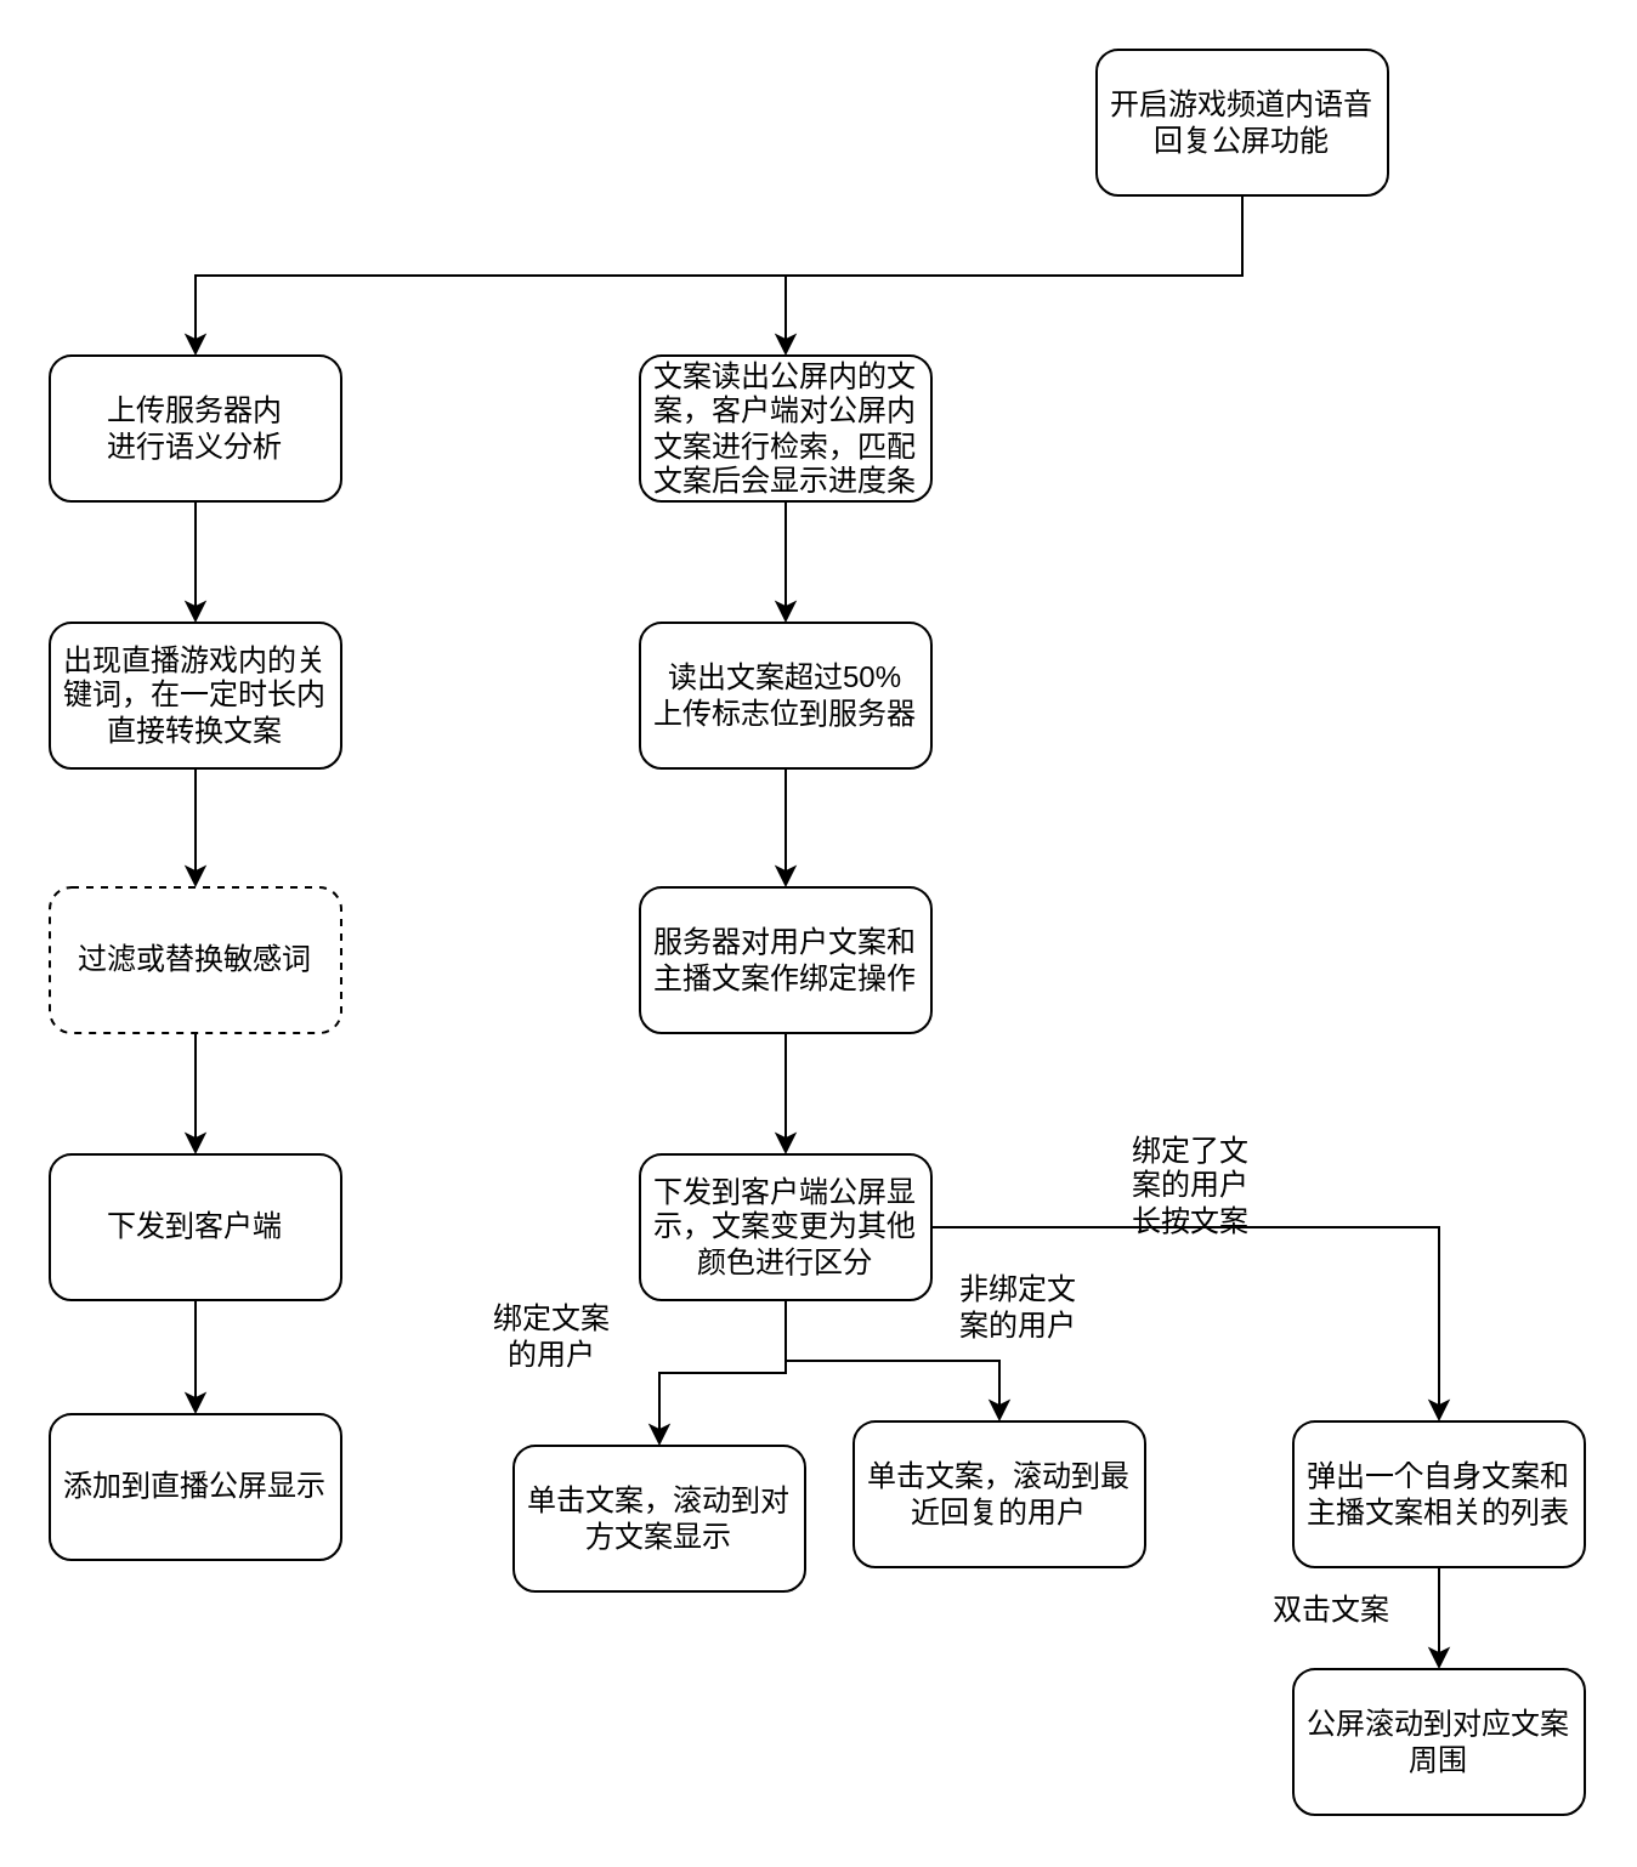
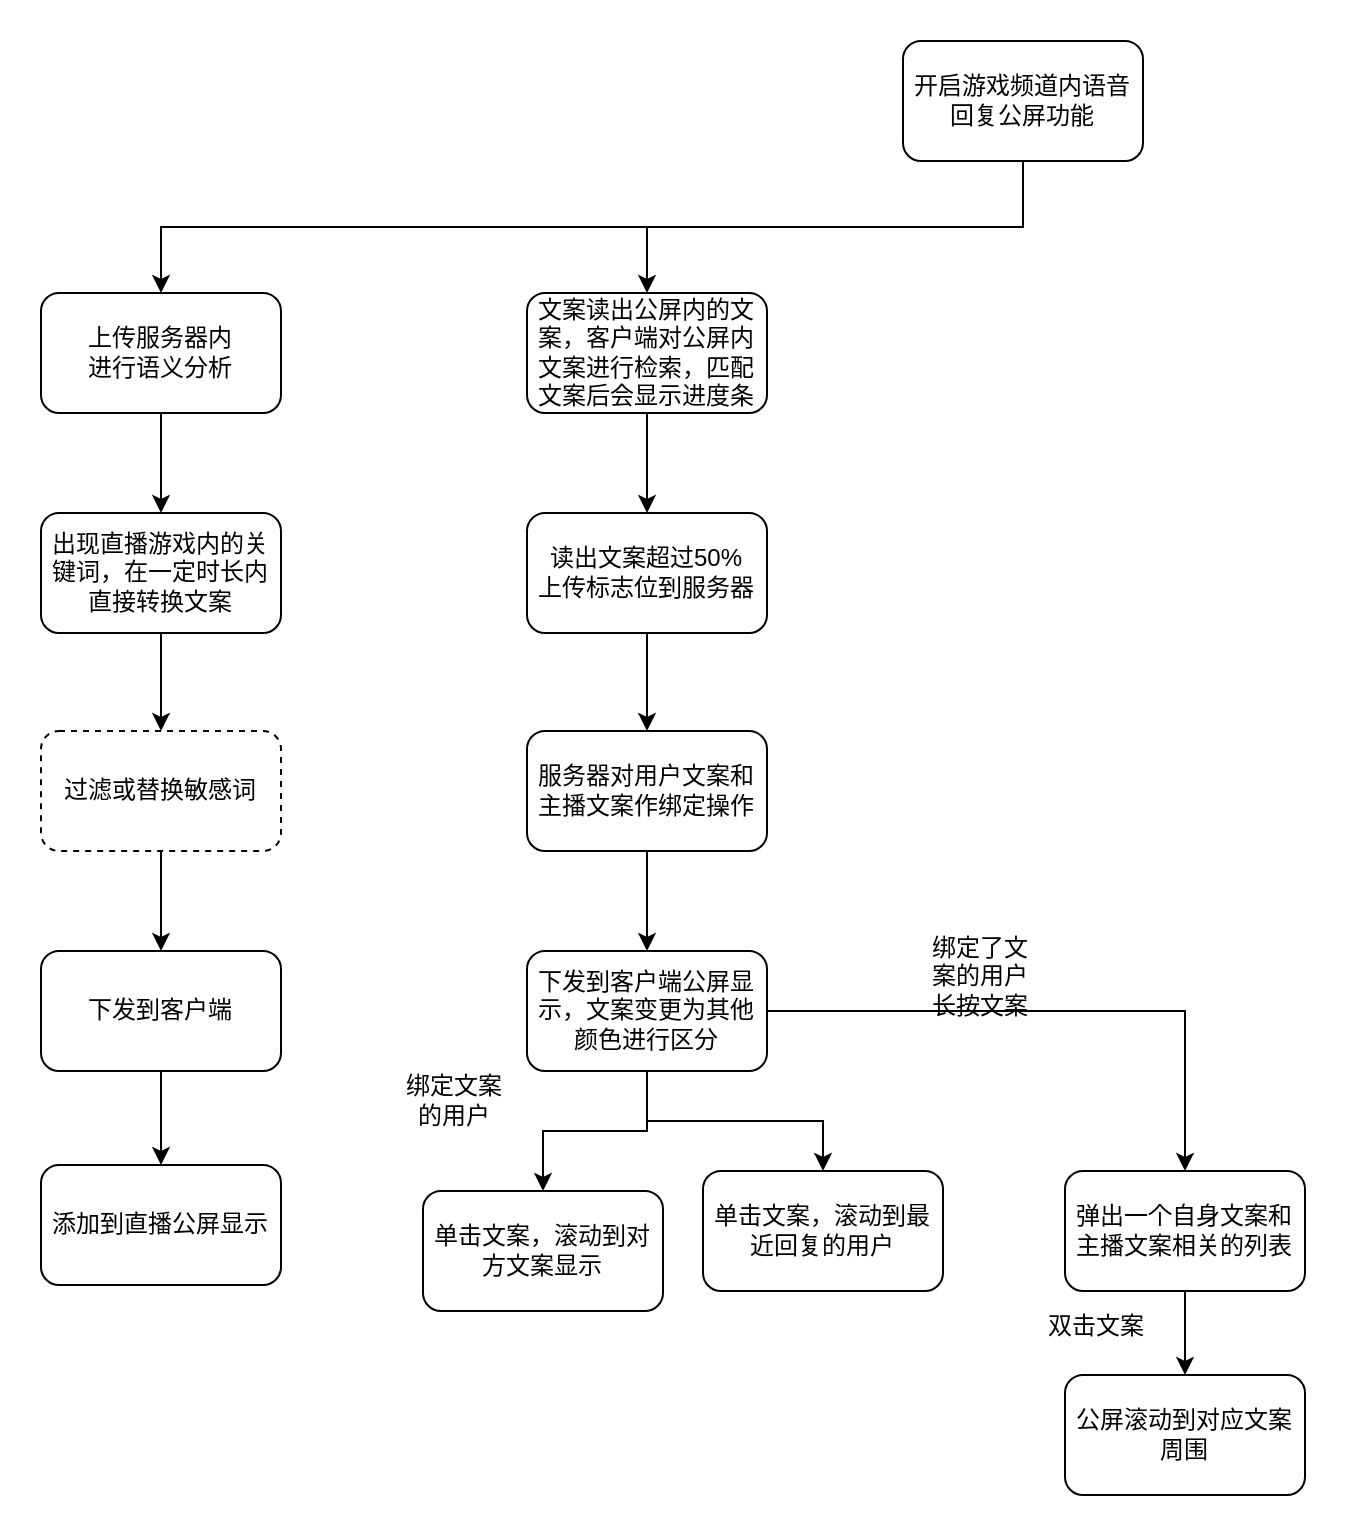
  <mxCell id="0" />
  <mxCell id="1" parent="0" />
  <mxCell id="2" style="edgeStyle=orthogonalEdgeStyle;rounded=0;orthogonalLoop=1;jettySize=auto;html=1;exitX=0.5;exitY=1;exitDx=0;exitDy=0;" edge="1" parent="1" source="4" target="6"><mxGeometry relative="1" as="geometry" /></mxCell>
  <mxCell id="3" style="edgeStyle=orthogonalEdgeStyle;rounded=0;orthogonalLoop=1;jettySize=auto;html=1;exitX=0.5;exitY=1;exitDx=0;exitDy=0;entryX=0.5;entryY=0;entryDx=0;entryDy=0;" edge="1" parent="1" source="4" target="15"><mxGeometry relative="1" as="geometry" /></mxCell>
  <mxCell id="4" value="开启游戏频道内语音回复公屏功能" style="rounded=1;whiteSpace=wrap;html=1;" vertex="1" parent="1"><mxGeometry x="451" y="20" width="120" height="60" as="geometry" /></mxCell>
  <mxCell id="5" style="edgeStyle=orthogonalEdgeStyle;rounded=0;orthogonalLoop=1;jettySize=auto;html=1;exitX=0.5;exitY=1;exitDx=0;exitDy=0;entryX=0.5;entryY=0;entryDx=0;entryDy=0;" edge="1" parent="1" source="6" target="12"><mxGeometry relative="1" as="geometry" /></mxCell>
  <mxCell id="6" value="上传服务器内&lt;br&gt;进行语义分析" style="rounded=1;whiteSpace=wrap;html=1;" vertex="1" parent="1"><mxGeometry x="20" y="146" width="120" height="60" as="geometry" /></mxCell>
  <mxCell id="7" style="edgeStyle=orthogonalEdgeStyle;rounded=0;orthogonalLoop=1;jettySize=auto;html=1;exitX=0.5;exitY=1;exitDx=0;exitDy=0;entryX=0.5;entryY=0;entryDx=0;entryDy=0;" edge="1" parent="1" source="8" target="10"><mxGeometry relative="1" as="geometry" /></mxCell>
  <mxCell id="8" value="过滤或替换敏感词" style="rounded=1;whiteSpace=wrap;html=1;dashed=1;" vertex="1" parent="1"><mxGeometry x="20" y="365" width="120" height="60" as="geometry" /></mxCell>
  <mxCell id="9" style="edgeStyle=orthogonalEdgeStyle;rounded=0;orthogonalLoop=1;jettySize=auto;html=1;exitX=0.5;exitY=1;exitDx=0;exitDy=0;" edge="1" parent="1" source="10" target="13"><mxGeometry relative="1" as="geometry" /></mxCell>
  <mxCell id="10" value="下发到客户端" style="rounded=1;whiteSpace=wrap;html=1;" vertex="1" parent="1"><mxGeometry x="20" y="475" width="120" height="60" as="geometry" /></mxCell>
  <mxCell id="11" style="edgeStyle=orthogonalEdgeStyle;rounded=0;orthogonalLoop=1;jettySize=auto;html=1;exitX=0.5;exitY=1;exitDx=0;exitDy=0;" edge="1" parent="1" source="12" target="8"><mxGeometry relative="1" as="geometry" /></mxCell>
  <mxCell id="12" value="出现直播游戏内的关键词，在一定时长内直接转换文案" style="rounded=1;whiteSpace=wrap;html=1;" vertex="1" parent="1"><mxGeometry x="20" y="256" width="120" height="60" as="geometry" /></mxCell>
  <mxCell id="13" value="添加到直播公屏显示" style="rounded=1;whiteSpace=wrap;html=1;" vertex="1" parent="1"><mxGeometry x="20" y="582" width="120" height="60" as="geometry" /></mxCell>
  <mxCell id="14" style="edgeStyle=orthogonalEdgeStyle;rounded=0;orthogonalLoop=1;jettySize=auto;html=1;exitX=0.5;exitY=1;exitDx=0;exitDy=0;" edge="1" parent="1" source="15" target="17"><mxGeometry relative="1" as="geometry" /></mxCell>
  <mxCell id="15" value="文案读出公屏内的文案，客户端对公屏内文案进行检索，匹配文案后会显示进度条" style="rounded=1;whiteSpace=wrap;html=1;" vertex="1" parent="1"><mxGeometry x="263" y="146" width="120" height="60" as="geometry" /></mxCell>
  <mxCell id="16" style="edgeStyle=orthogonalEdgeStyle;rounded=0;orthogonalLoop=1;jettySize=auto;html=1;exitX=0.5;exitY=1;exitDx=0;exitDy=0;" edge="1" parent="1" source="17" target="19"><mxGeometry relative="1" as="geometry" /></mxCell>
  <mxCell id="17" value="读出文案超过50%&lt;br&gt;上传标志位到服务器" style="rounded=1;whiteSpace=wrap;html=1;" vertex="1" parent="1"><mxGeometry x="263" y="256" width="120" height="60" as="geometry" /></mxCell>
  <mxCell id="18" style="edgeStyle=orthogonalEdgeStyle;rounded=0;orthogonalLoop=1;jettySize=auto;html=1;exitX=0.5;exitY=1;exitDx=0;exitDy=0;" edge="1" parent="1" source="19" target="23"><mxGeometry relative="1" as="geometry" /></mxCell>
  <mxCell id="19" value="服务器对用户文案和主播文案作绑定操作" style="rounded=1;whiteSpace=wrap;html=1;" vertex="1" parent="1"><mxGeometry x="263" y="365" width="120" height="60" as="geometry" /></mxCell>
  <mxCell id="20" style="edgeStyle=orthogonalEdgeStyle;rounded=0;orthogonalLoop=1;jettySize=auto;html=1;exitX=0.5;exitY=1;exitDx=0;exitDy=0;" edge="1" parent="1" source="23" target="24"><mxGeometry relative="1" as="geometry" /></mxCell>
  <mxCell id="21" style="edgeStyle=orthogonalEdgeStyle;rounded=0;orthogonalLoop=1;jettySize=auto;html=1;exitX=0.5;exitY=1;exitDx=0;exitDy=0;" edge="1" parent="1" source="23" target="25"><mxGeometry relative="1" as="geometry" /></mxCell>
  <mxCell id="22" style="edgeStyle=orthogonalEdgeStyle;rounded=0;orthogonalLoop=1;jettySize=auto;html=1;exitX=1;exitY=0.5;exitDx=0;exitDy=0;" edge="1" parent="1" source="23" target="29"><mxGeometry relative="1" as="geometry" /></mxCell>
  <mxCell id="23" value="下发到客户端公屏显示，文案变更为其他颜色进行区分" style="rounded=1;whiteSpace=wrap;html=1;" vertex="1" parent="1"><mxGeometry x="263" y="475" width="120" height="60" as="geometry" /></mxCell>
  <mxCell id="24" value="单击文案，滚动到对方文案显示" style="rounded=1;whiteSpace=wrap;html=1;" vertex="1" parent="1"><mxGeometry x="211" y="595" width="120" height="60" as="geometry" /></mxCell>
  <mxCell id="25" value="单击文案，滚动到最近回复的用户" style="rounded=1;whiteSpace=wrap;html=1;" vertex="1" parent="1"><mxGeometry x="351" y="585" width="120" height="60" as="geometry" /></mxCell>
  <mxCell id="26" value="绑定文案的用户" style="text;html=1;strokeColor=none;fillColor=none;align=center;verticalAlign=middle;whiteSpace=wrap;rounded=0;" vertex="1" parent="1"><mxGeometry x="197" y="535" width="60" height="30" as="geometry" /></mxCell>
- <mxCell id="27" value="非绑定文案的用户" style="text;html=1;strokeColor=none;fillColor=none;align=center;verticalAlign=middle;whiteSpace=wrap;rounded=0;" vertex="1" parent="1"><mxGeometry x="389" y="523" width="60" height="30" as="geometry" /></mxCell>
  <mxCell id="28" style="edgeStyle=orthogonalEdgeStyle;rounded=0;orthogonalLoop=1;jettySize=auto;html=1;exitX=0.5;exitY=1;exitDx=0;exitDy=0;entryX=0.5;entryY=0;entryDx=0;entryDy=0;" edge="1" parent="1" source="29" target="31"><mxGeometry relative="1" as="geometry" /></mxCell>
  <mxCell id="29" value="弹出一个自身文案和主播文案相关的列表" style="rounded=1;whiteSpace=wrap;html=1;" vertex="1" parent="1"><mxGeometry x="532" y="585" width="120" height="60" as="geometry" /></mxCell>
  <mxCell id="30" value="绑定了文案的用户长按文案" style="text;html=1;strokeColor=none;fillColor=none;align=center;verticalAlign=middle;whiteSpace=wrap;rounded=0;" vertex="1" parent="1"><mxGeometry x="460" y="473" width="60" height="30" as="geometry" /></mxCell>
  <mxCell id="31" value="公屏滚动到对应文案周围" style="rounded=1;whiteSpace=wrap;html=1;" vertex="1" parent="1"><mxGeometry x="532" y="687" width="120" height="60" as="geometry" /></mxCell>
  <mxCell id="32" value="双击文案" style="text;html=1;strokeColor=none;fillColor=none;align=center;verticalAlign=middle;whiteSpace=wrap;rounded=0;" vertex="1" parent="1"><mxGeometry x="518" y="648" width="60" height="30" as="geometry" /></mxCell>
